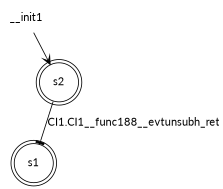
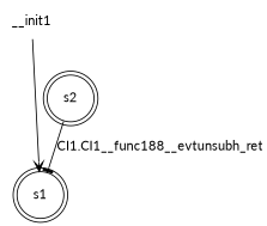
  digraph {
    fontname=Lato
    node [fontname=Lato shape=doublecircle]
    edge [fontname=Lato]
    n1 [label=<s1>]
    n2 [label=<s2>]
    __init1 [color=darkgreen shape=none]
    n2 -> n1 [arrowhead=tee label=<CI1.CI1__func188__evtunsubh_ret>]
-   __init1 -> n2 [arrowhead=vee]
+   __init1 -> n1 [arrowhead=vee]
  }
